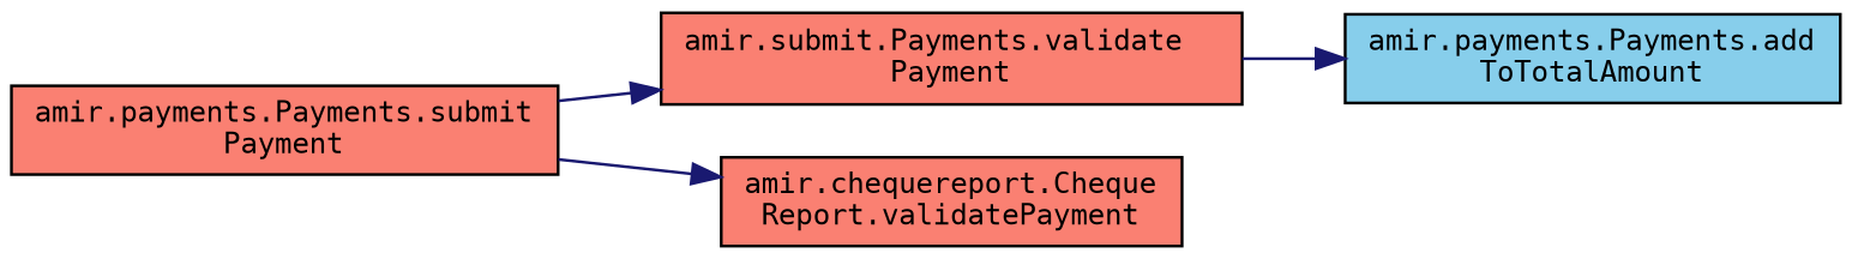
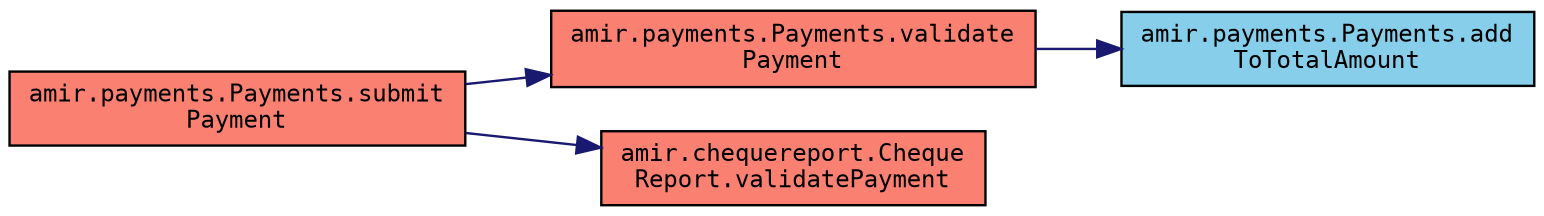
  digraph {
    fontname="DejaVu Sans Mono"
    rankdir=LR
    node [color=black fillcolor=salmon fontname="DejaVu Sans Mono" fontsize=10 shape=record style=filled]
    edge [color=midnightblue fontname="DejaVu Sans Mono" fontsize=10 labelfontname="FreeSans.ttf" labelfontsize=10 style=solid]
    n1 [fontcolor=black height=0.2 label="amir.payments.Payments.submit\lPayment" width=0.4]
-   n2 [height=0.2 label="amir.submit.Payments.validate\lPayment" width=0.4]
+   n2 [height=0.2 label="amir.payments.Payments.validate\lPayment" width=0.4]
    n3 [height=0.2 label="amir.chequereport.Cheque\lReport.validatePayment" width=0.4]
    n4 [fillcolor=skyblue height=0.2 label="amir.payments.Payments.add\lToTotalAmount" width=0.4]
    n1 -> n2
    n1 -> n3
    n2 -> n4
  }
